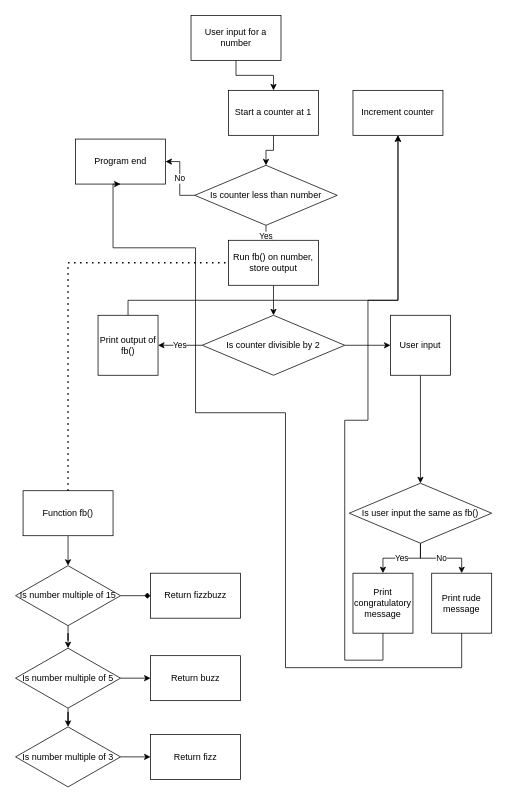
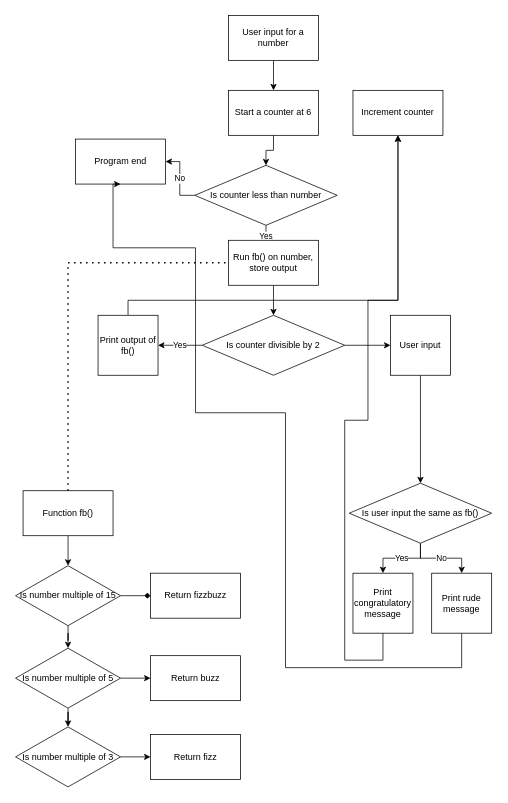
  <mxCell id="0" />
  <mxCell id="1" parent="0" />
  <mxCell id="2" style="edgeStyle=orthogonalEdgeStyle;rounded=0;orthogonalLoop=1;jettySize=auto;html=1;exitX=0.5;exitY=1;exitDx=0;exitDy=0;entryX=0.5;entryY=0;entryDx=0;entryDy=0;" parent="1" source="3" target="5" edge="1"><mxGeometry relative="1" as="geometry" /></mxCell>
- <mxCell id="3" value="User input for a number" style="rounded=0;whiteSpace=wrap;html=1;" parent="1" vertex="1"><mxGeometry x="254" y="20" width="120" height="60" as="geometry" /></mxCell>
+ <mxCell id="3" value="User input for a number" style="rounded=0;whiteSpace=wrap;html=1;" parent="1" vertex="1"><mxGeometry x="304" y="20" width="120" height="60" as="geometry" /></mxCell>
  <mxCell id="4" style="edgeStyle=orthogonalEdgeStyle;rounded=0;orthogonalLoop=1;jettySize=auto;html=1;" parent="1" source="5" target="9" edge="1"><mxGeometry relative="1" as="geometry" /></mxCell>
- <mxCell id="5" value="Start a counter at 1" style="rounded=0;whiteSpace=wrap;html=1;" parent="1" vertex="1"><mxGeometry x="304" y="120" width="120" height="60" as="geometry" /></mxCell>
+ <mxCell id="5" value="Start a counter at 6" style="rounded=0;whiteSpace=wrap;html=1;" parent="1" vertex="1"><mxGeometry x="304" y="120" width="120" height="60" as="geometry" /></mxCell>
  <mxCell id="6" value="Increment counter" style="rounded=0;whiteSpace=wrap;html=1;" parent="1" vertex="1"><mxGeometry x="470" y="120" width="120" height="60" as="geometry" /></mxCell>
  <mxCell id="7" value="No" style="edgeStyle=orthogonalEdgeStyle;rounded=0;orthogonalLoop=1;jettySize=auto;html=1;" edge="1" parent="1" source="9" target="25"><mxGeometry relative="1" as="geometry" /></mxCell>
  <mxCell id="8" value="Yes" style="edgeStyle=orthogonalEdgeStyle;rounded=0;orthogonalLoop=1;jettySize=auto;html=1;exitX=0.5;exitY=1;exitDx=0;exitDy=0;" edge="1" parent="1" source="9" target="24"><mxGeometry relative="1" as="geometry" /></mxCell>
  <mxCell id="9" value="Is counter less than number" style="rhombus;whiteSpace=wrap;html=1;" parent="1" vertex="1"><mxGeometry x="259" y="220" width="190" height="80" as="geometry" /></mxCell>
  <mxCell id="10" value="" style="edgeStyle=orthogonalEdgeStyle;rounded=0;orthogonalLoop=1;jettySize=auto;html=1;endArrow=diamond;" parent="1" source="12" target="18" edge="1"><mxGeometry relative="1" as="geometry" /></mxCell>
  <mxCell id="11" value="" style="edgeStyle=orthogonalEdgeStyle;rounded=0;orthogonalLoop=1;jettySize=auto;html=1;" parent="1" source="12" target="15" edge="1"><mxGeometry relative="1" as="geometry" /></mxCell>
  <mxCell id="12" value="Is number multiple of 15" style="rhombus;whiteSpace=wrap;html=1;" parent="1" vertex="1"><mxGeometry x="20" y="754" width="140" height="80" as="geometry" /></mxCell>
  <mxCell id="13" value="" style="edgeStyle=orthogonalEdgeStyle;rounded=0;orthogonalLoop=1;jettySize=auto;html=1;" parent="1" source="15" target="19" edge="1"><mxGeometry relative="1" as="geometry" /></mxCell>
  <mxCell id="14" value="" style="edgeStyle=orthogonalEdgeStyle;rounded=0;orthogonalLoop=1;jettySize=auto;html=1;" parent="1" source="15" target="17" edge="1"><mxGeometry relative="1" as="geometry" /></mxCell>
  <mxCell id="15" value="Is number multiple of 5" style="rhombus;whiteSpace=wrap;html=1;" parent="1" vertex="1"><mxGeometry x="20" y="864" width="140" height="80" as="geometry" /></mxCell>
  <mxCell id="16" value="" style="edgeStyle=orthogonalEdgeStyle;rounded=0;orthogonalLoop=1;jettySize=auto;html=1;" parent="1" source="17" target="20" edge="1"><mxGeometry relative="1" as="geometry" /></mxCell>
  <mxCell id="17" value="Is number multiple of 3" style="rhombus;whiteSpace=wrap;html=1;" parent="1" vertex="1"><mxGeometry x="20" y="969" width="140" height="80" as="geometry" /></mxCell>
  <mxCell id="18" value="&lt;div&gt;Return fizzbuzz&lt;/div&gt;" style="rounded=0;whiteSpace=wrap;html=1;" parent="1" vertex="1"><mxGeometry x="200" y="764" width="120" height="60" as="geometry" /></mxCell>
  <mxCell id="19" value="Return buzz" style="rounded=0;whiteSpace=wrap;html=1;" parent="1" vertex="1"><mxGeometry x="200" y="874" width="120" height="60" as="geometry" /></mxCell>
  <mxCell id="20" value="Return fizz" style="rounded=0;whiteSpace=wrap;html=1;" parent="1" vertex="1"><mxGeometry x="200" y="979" width="120" height="60" as="geometry" /></mxCell>
  <mxCell id="21" style="edgeStyle=orthogonalEdgeStyle;rounded=0;orthogonalLoop=1;jettySize=auto;html=1;entryX=0.5;entryY=0;entryDx=0;entryDy=0;" parent="1" source="22" target="12" edge="1"><mxGeometry relative="1" as="geometry" /></mxCell>
  <mxCell id="22" value="Function fb()" style="rounded=0;whiteSpace=wrap;html=1;" parent="1" vertex="1"><mxGeometry x="30" y="654" width="120" height="60" as="geometry" /></mxCell>
  <mxCell id="23" style="edgeStyle=orthogonalEdgeStyle;rounded=0;orthogonalLoop=1;jettySize=auto;html=1;" edge="1" parent="1" source="24" target="28"><mxGeometry relative="1" as="geometry" /></mxCell>
  <mxCell id="24" value="Run fb() on number, store output" style="rounded=0;whiteSpace=wrap;html=1;" vertex="1" parent="1"><mxGeometry x="304" y="320" width="120" height="60" as="geometry" /></mxCell>
  <mxCell id="25" value="Program end" style="rounded=0;whiteSpace=wrap;html=1;" vertex="1" parent="1"><mxGeometry x="100" y="185" width="120" height="60" as="geometry" /></mxCell>
  <mxCell id="26" value="Yes" style="edgeStyle=orthogonalEdgeStyle;rounded=0;orthogonalLoop=1;jettySize=auto;html=1;exitX=0;exitY=0.5;exitDx=0;exitDy=0;entryX=1;entryY=0.5;entryDx=0;entryDy=0;" edge="1" parent="1" source="28" target="31"><mxGeometry relative="1" as="geometry" /></mxCell>
  <mxCell id="27" style="edgeStyle=orthogonalEdgeStyle;rounded=0;orthogonalLoop=1;jettySize=auto;html=1;" edge="1" parent="1" source="28" target="33"><mxGeometry relative="1" as="geometry" /></mxCell>
  <mxCell id="28" value="Is counter divisible by 2" style="rhombus;whiteSpace=wrap;html=1;" vertex="1" parent="1"><mxGeometry x="269" y="420" width="190" height="80" as="geometry" /></mxCell>
  <mxCell id="29" value="" style="endArrow=none;dashed=1;html=1;dashPattern=1 3;strokeWidth=2;rounded=0;exitX=0.5;exitY=0;exitDx=0;exitDy=0;entryX=0;entryY=0.5;entryDx=0;entryDy=0;" edge="1" parent="1" source="22" target="24"><mxGeometry width="50" height="50" relative="1" as="geometry"><mxPoint x="400" y="440" as="sourcePoint" /><mxPoint x="450" y="390" as="targetPoint" /><Array as="points"><mxPoint x="90" y="350" /></Array></mxGeometry></mxCell>
  <mxCell id="30" style="edgeStyle=orthogonalEdgeStyle;rounded=0;orthogonalLoop=1;jettySize=auto;html=1;entryX=0.5;entryY=1;entryDx=0;entryDy=0;" edge="1" parent="1" source="31" target="6"><mxGeometry relative="1" as="geometry"><Array as="points"><mxPoint x="170" y="400" /><mxPoint x="530" y="400" /></Array></mxGeometry></mxCell>
  <mxCell id="31" value="Print output of fb()" style="whiteSpace=wrap;html=1;aspect=fixed;" vertex="1" parent="1"><mxGeometry x="130" y="420" width="80" height="80" as="geometry" /></mxCell>
  <mxCell id="32" style="edgeStyle=orthogonalEdgeStyle;rounded=0;orthogonalLoop=1;jettySize=auto;html=1;" edge="1" parent="1" source="33" target="36"><mxGeometry relative="1" as="geometry" /></mxCell>
  <mxCell id="33" value="User input" style="whiteSpace=wrap;html=1;aspect=fixed;" vertex="1" parent="1"><mxGeometry x="520" y="420" width="80" height="80" as="geometry" /></mxCell>
  <mxCell id="34" value="No" style="edgeStyle=orthogonalEdgeStyle;rounded=0;orthogonalLoop=1;jettySize=auto;html=1;" edge="1" parent="1" source="36" target="38"><mxGeometry relative="1" as="geometry" /></mxCell>
  <mxCell id="35" value="Yes" style="edgeStyle=orthogonalEdgeStyle;rounded=0;orthogonalLoop=1;jettySize=auto;html=1;entryX=0.5;entryY=0;entryDx=0;entryDy=0;" edge="1" parent="1" source="36" target="39"><mxGeometry relative="1" as="geometry" /></mxCell>
  <mxCell id="36" value="Is user input the same as fb()" style="rhombus;whiteSpace=wrap;html=1;" vertex="1" parent="1"><mxGeometry x="465" y="644" width="190" height="80" as="geometry" /></mxCell>
  <mxCell id="37" style="edgeStyle=orthogonalEdgeStyle;rounded=0;orthogonalLoop=1;jettySize=auto;html=1;entryX=0.5;entryY=1;entryDx=0;entryDy=0;" edge="1" parent="1" source="38" target="25"><mxGeometry relative="1" as="geometry"><Array as="points"><mxPoint x="615" y="890" /><mxPoint x="380" y="890" /><mxPoint x="380" y="550" /><mxPoint x="260" y="550" /><mxPoint x="260" y="330" /><mxPoint x="150" y="330" /></Array></mxGeometry></mxCell>
  <mxCell id="38" value="Print rude message" style="whiteSpace=wrap;html=1;aspect=fixed;" vertex="1" parent="1"><mxGeometry x="575" y="764" width="80" height="80" as="geometry" /></mxCell>
  <mxCell id="39" value="Print congratulatory message" style="whiteSpace=wrap;html=1;aspect=fixed;" vertex="1" parent="1"><mxGeometry x="470" y="764" width="80" height="80" as="geometry" /></mxCell>
  <mxCell id="40" style="edgeStyle=orthogonalEdgeStyle;rounded=0;orthogonalLoop=1;jettySize=auto;html=1;entryX=0.5;entryY=1;entryDx=0;entryDy=0;" edge="1" parent="1" target="6"><mxGeometry relative="1" as="geometry"><mxPoint x="529" y="370" as="targetPoint" /><mxPoint x="510" y="844" as="sourcePoint" /><Array as="points"><mxPoint x="510" y="880" /><mxPoint x="459" y="880" /><mxPoint x="459" y="560" /><mxPoint x="490" y="560" /><mxPoint x="490" y="400" /><mxPoint x="530" y="400" /></Array></mxGeometry></mxCell>
